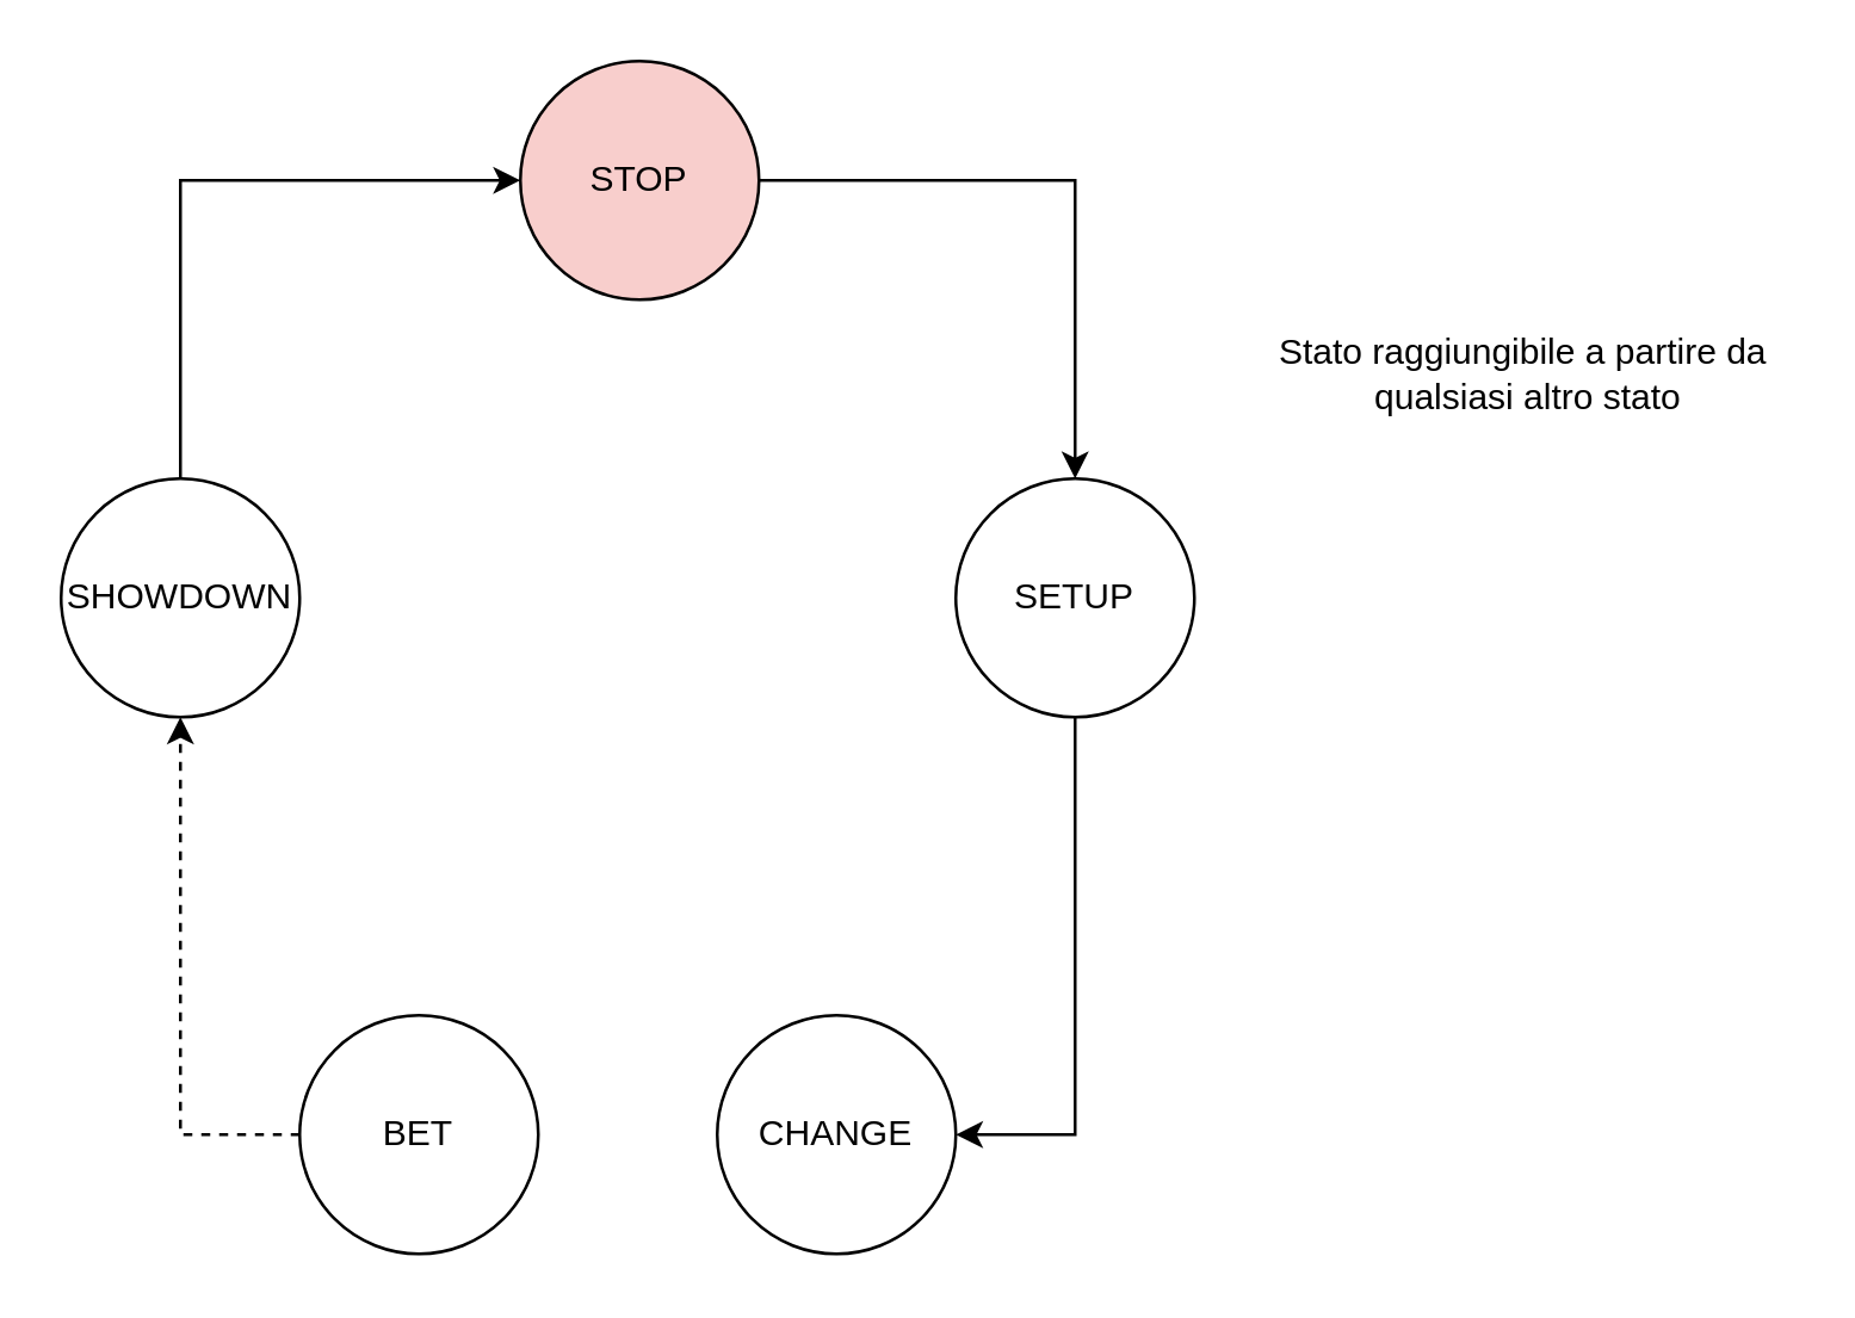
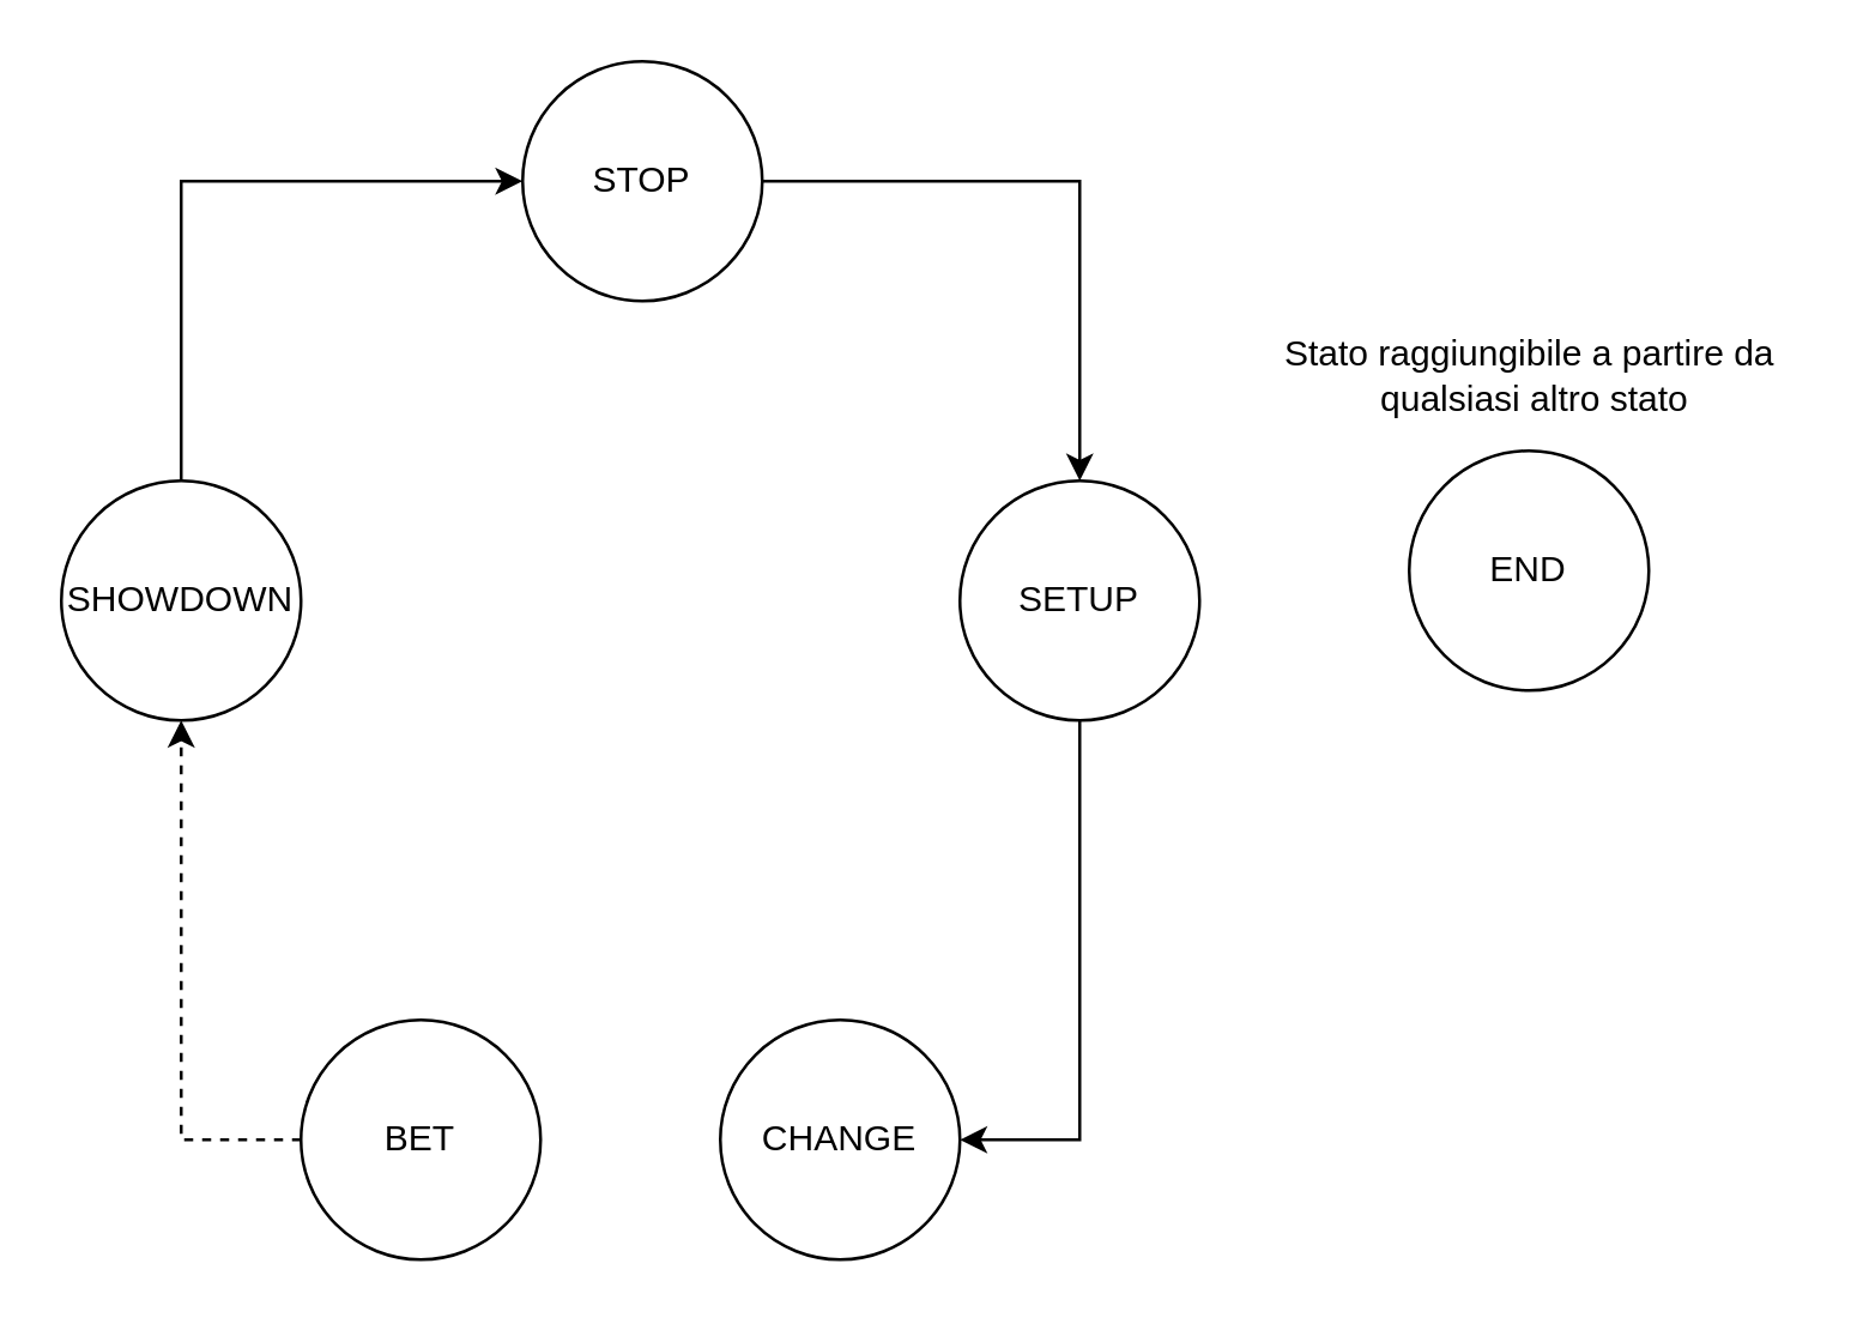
  <mxCell id="0" />
  <mxCell id="1" parent="0" />
  <mxCell id="2" style="edgeStyle=orthogonalEdgeStyle;rounded=0;orthogonalLoop=1;jettySize=auto;html=1;" edge="1" parent="1" source="3" target="5"><mxGeometry relative="1" as="geometry" /></mxCell>
- <mxCell id="3" value="STOP" style="ellipse;whiteSpace=wrap;html=1;aspect=fixed;fillColor=#f8cecc;" vertex="1" parent="1"><mxGeometry x="174" y="20" width="80" height="80" as="geometry" /></mxCell>
+ <mxCell id="3" value="STOP" style="ellipse;whiteSpace=wrap;html=1;aspect=fixed;" vertex="1" parent="1"><mxGeometry x="174" y="20" width="80" height="80" as="geometry" /></mxCell>
  <mxCell id="4" style="edgeStyle=orthogonalEdgeStyle;rounded=0;orthogonalLoop=1;jettySize=auto;html=1;entryX=1;entryY=0.5;entryDx=0;entryDy=0;" edge="1" parent="1" source="5" target="6"><mxGeometry relative="1" as="geometry" /></mxCell>
  <mxCell id="5" value="SETUP" style="ellipse;whiteSpace=wrap;html=1;aspect=fixed;" vertex="1" parent="1"><mxGeometry x="320" y="160" width="80" height="80" as="geometry" /></mxCell>
  <mxCell id="6" value="CHANGE" style="ellipse;whiteSpace=wrap;html=1;aspect=fixed;" vertex="1" parent="1"><mxGeometry x="240" y="340" width="80" height="80" as="geometry" /></mxCell>
  <mxCell id="7" style="edgeStyle=orthogonalEdgeStyle;rounded=0;orthogonalLoop=1;jettySize=auto;html=1;entryX=0.5;entryY=1;entryDx=0;entryDy=0;exitX=0;exitY=0.5;exitDx=0;exitDy=0;dashed=1;" edge="1" parent="1" source="8" target="10"><mxGeometry relative="1" as="geometry" /></mxCell>
  <mxCell id="8" value="BET" style="ellipse;whiteSpace=wrap;html=1;aspect=fixed;" vertex="1" parent="1"><mxGeometry x="100" y="340" width="80" height="80" as="geometry" /></mxCell>
  <mxCell id="9" style="edgeStyle=orthogonalEdgeStyle;rounded=0;orthogonalLoop=1;jettySize=auto;html=1;exitX=0.5;exitY=0;exitDx=0;exitDy=0;entryX=0;entryY=0.5;entryDx=0;entryDy=0;" edge="1" parent="1" source="10" target="3"><mxGeometry relative="1" as="geometry" /></mxCell>
  <mxCell id="10" value="SHOWDOWN" style="ellipse;whiteSpace=wrap;html=1;aspect=fixed;" vertex="1" parent="1"><mxGeometry x="20" y="160" width="80" height="80" as="geometry" /></mxCell>
+ <mxCell id="11" value="END" style="ellipse;whiteSpace=wrap;html=1;aspect=fixed;" vertex="1" parent="1"><mxGeometry x="470" y="150" width="80" height="80" as="geometry" /></mxCell>
  <mxCell id="12" value="Stato raggiungibile a partire da&lt;br&gt;&amp;nbsp;qualsiasi altro stato" style="text;html=1;align=center;verticalAlign=middle;resizable=0;points=[];autosize=1;" vertex="1" parent="1"><mxGeometry x="420" y="110" width="180" height="30" as="geometry" /></mxCell>
